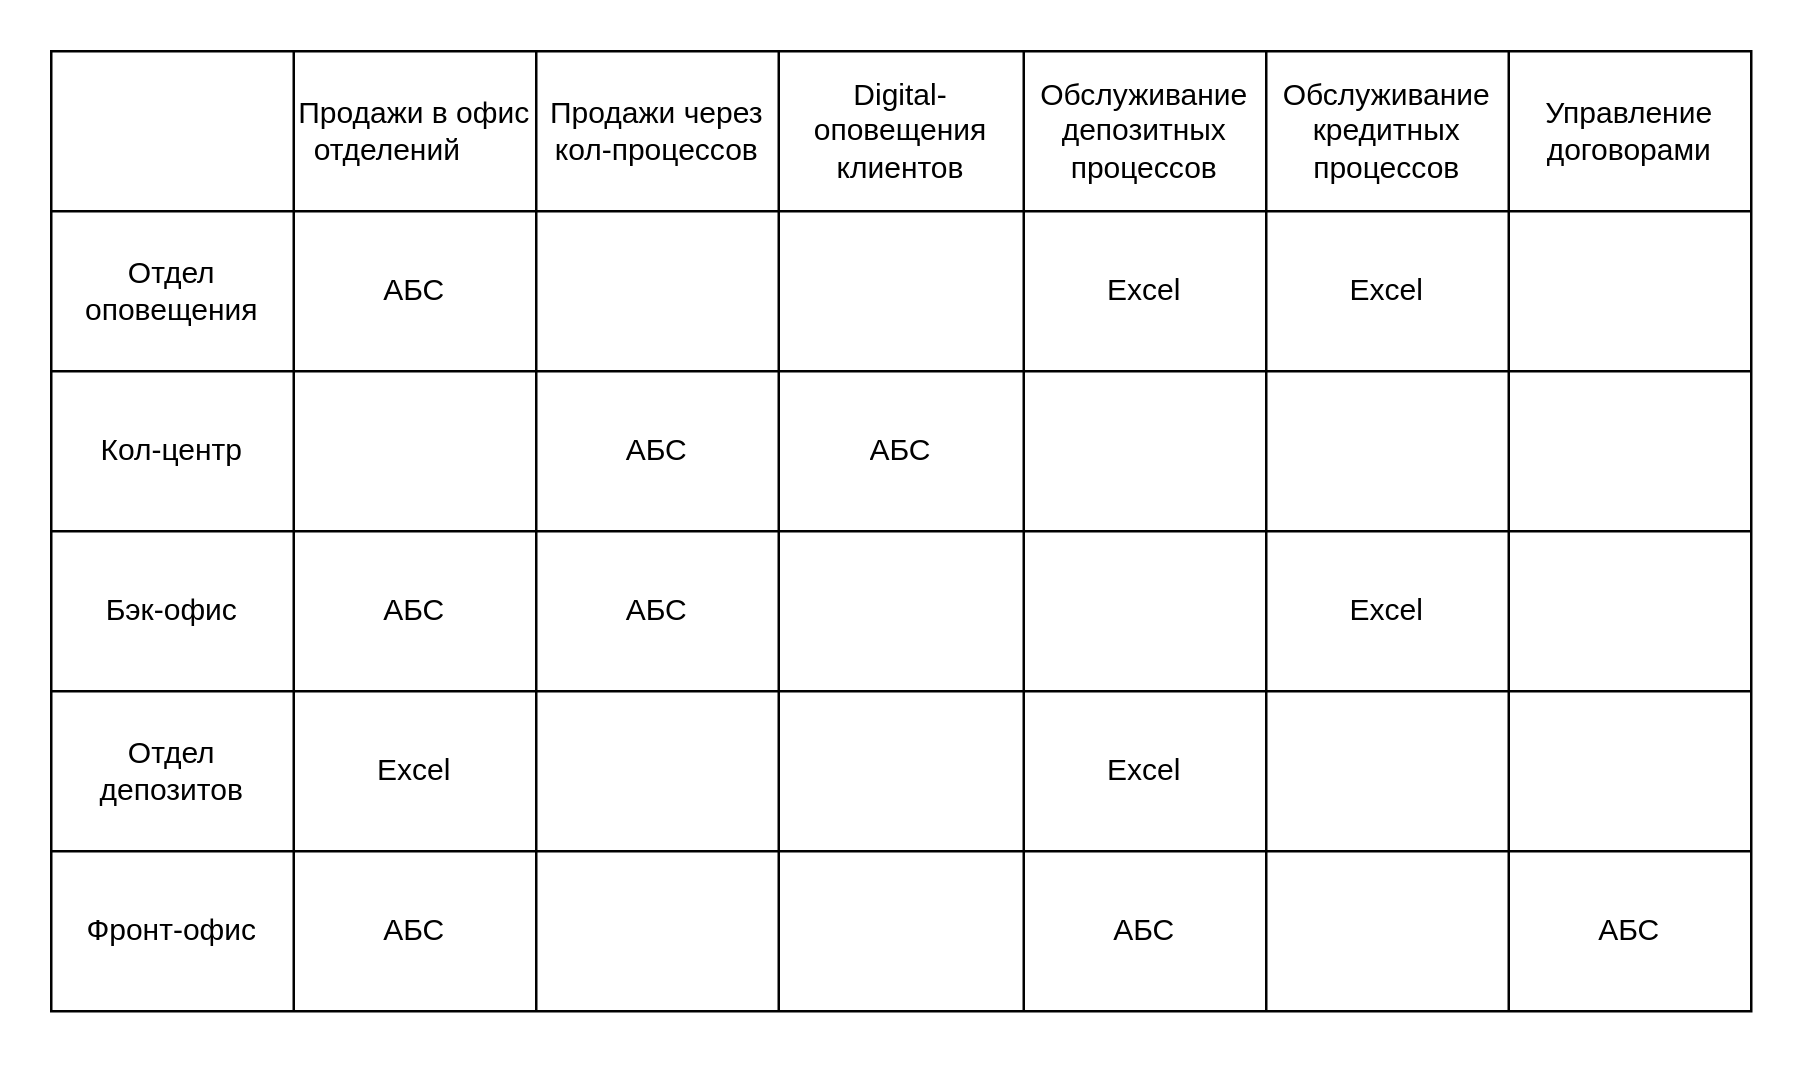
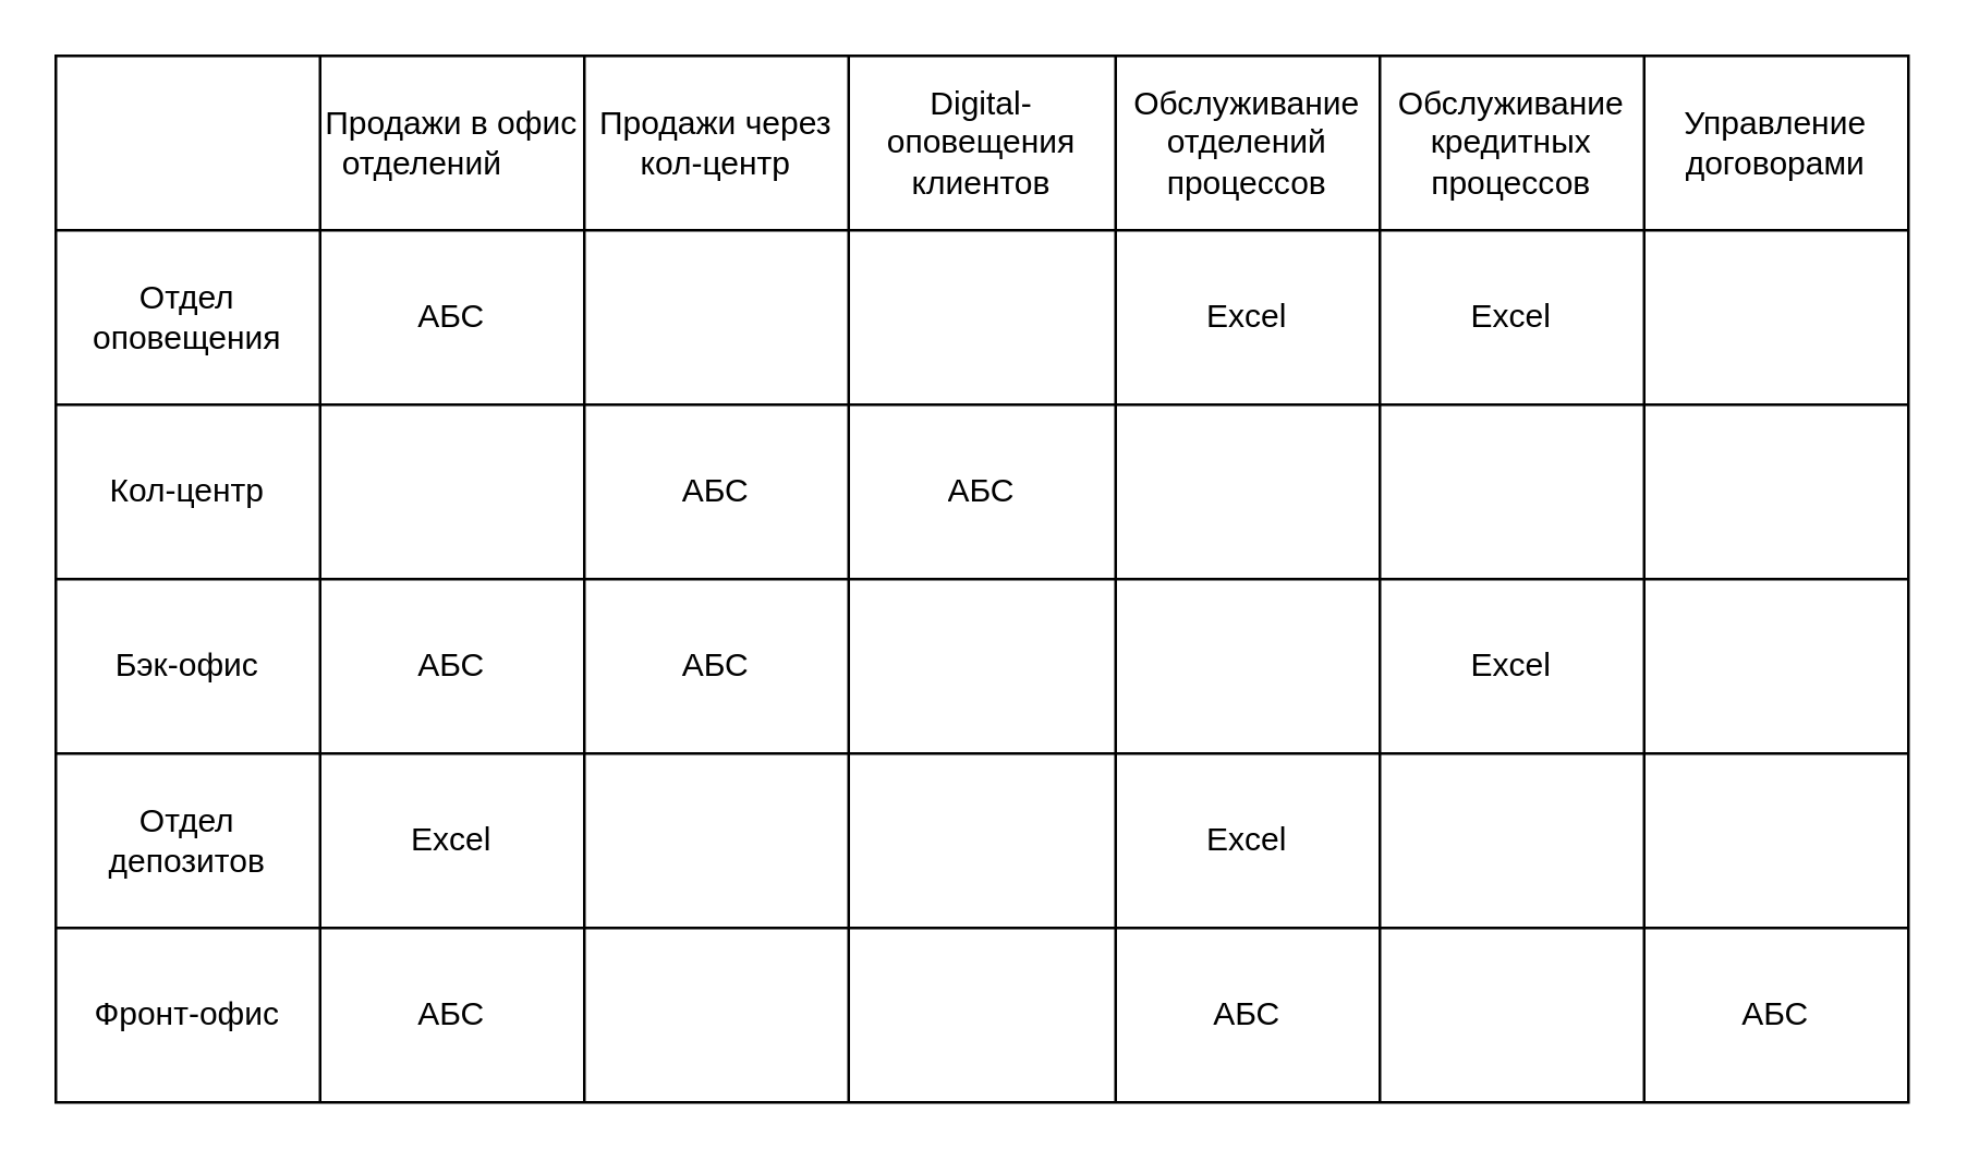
  <mxCell id="0" />
  <mxCell id="1" parent="0" />
  <mxCell id="2" value="" style="shape=table;startSize=0;container=1;collapsible=0;childLayout=tableLayout;" parent="1" vertex="1"><mxGeometry x="20" y="20" width="680" height="384" as="geometry" /></mxCell>
  <mxCell id="3" value="" style="shape=tableRow;horizontal=0;startSize=0;swimlaneHead=0;swimlaneBody=0;strokeColor=inherit;top=0;left=0;bottom=0;right=0;collapsible=0;dropTarget=0;fillColor=none;points=[[0,0.5],[1,0.5]];portConstraint=eastwest;" parent="2" vertex="1"><mxGeometry width="680" height="64" as="geometry" /></mxCell>
  <mxCell id="4" value="" style="shape=partialRectangle;html=1;whiteSpace=wrap;connectable=0;strokeColor=inherit;overflow=hidden;fillColor=none;top=0;left=0;bottom=0;right=0;pointerEvents=1;" parent="3" vertex="1"><mxGeometry width="97" height="64" as="geometry"><mxRectangle width="97" height="64" as="alternateBounds" /></mxGeometry></mxCell>
  <mxCell id="5" value="Продажи в офис отделений&lt;span style=&quot;white-space: pre;&quot;&gt;&#09;&lt;/span&gt;" style="shape=partialRectangle;html=1;whiteSpace=wrap;connectable=0;strokeColor=inherit;overflow=hidden;fillColor=none;top=0;left=0;bottom=0;right=0;pointerEvents=1;" parent="3" vertex="1"><mxGeometry x="97" width="97" height="64" as="geometry"><mxRectangle width="97" height="64" as="alternateBounds" /></mxGeometry></mxCell>
- <mxCell id="6" value="Продажи через кол-процессов" style="shape=partialRectangle;html=1;whiteSpace=wrap;connectable=0;strokeColor=inherit;overflow=hidden;fillColor=none;top=0;left=0;bottom=0;right=0;pointerEvents=1;" parent="3" vertex="1"><mxGeometry x="194" width="97" height="64" as="geometry"><mxRectangle width="97" height="64" as="alternateBounds" /></mxGeometry></mxCell>
+ <mxCell id="6" value="Продажи через кол-центр" style="shape=partialRectangle;html=1;whiteSpace=wrap;connectable=0;strokeColor=inherit;overflow=hidden;fillColor=none;top=0;left=0;bottom=0;right=0;pointerEvents=1;" parent="3" vertex="1"><mxGeometry x="194" width="97" height="64" as="geometry"><mxRectangle width="97" height="64" as="alternateBounds" /></mxGeometry></mxCell>
  <mxCell id="7" value="Digital-оповещения клиентов" style="shape=partialRectangle;html=1;whiteSpace=wrap;connectable=0;strokeColor=inherit;overflow=hidden;fillColor=none;top=0;left=0;bottom=0;right=0;pointerEvents=1;" parent="3" vertex="1"><mxGeometry x="291" width="98" height="64" as="geometry"><mxRectangle width="98" height="64" as="alternateBounds" /></mxGeometry></mxCell>
- <mxCell id="8" value="Обслуживание депозитных процессов" style="shape=partialRectangle;html=1;whiteSpace=wrap;connectable=0;strokeColor=inherit;overflow=hidden;fillColor=none;top=0;left=0;bottom=0;right=0;pointerEvents=1;" parent="3" vertex="1"><mxGeometry x="389" width="97" height="64" as="geometry"><mxRectangle width="97" height="64" as="alternateBounds" /></mxGeometry></mxCell>
+ <mxCell id="8" value="Обслуживание отделений процессов" style="shape=partialRectangle;html=1;whiteSpace=wrap;connectable=0;strokeColor=inherit;overflow=hidden;fillColor=none;top=0;left=0;bottom=0;right=0;pointerEvents=1;" parent="3" vertex="1"><mxGeometry x="389" width="97" height="64" as="geometry"><mxRectangle width="97" height="64" as="alternateBounds" /></mxGeometry></mxCell>
  <mxCell id="9" value="Обслуживание кредитных процессов" style="shape=partialRectangle;html=1;whiteSpace=wrap;connectable=0;strokeColor=inherit;overflow=hidden;fillColor=none;top=0;left=0;bottom=0;right=0;pointerEvents=1;" parent="3" vertex="1"><mxGeometry x="486" width="97" height="64" as="geometry"><mxRectangle width="97" height="64" as="alternateBounds" /></mxGeometry></mxCell>
  <mxCell id="10" value="Управление договорами" style="shape=partialRectangle;html=1;whiteSpace=wrap;connectable=0;strokeColor=inherit;overflow=hidden;fillColor=none;top=0;left=0;bottom=0;right=0;pointerEvents=1;" parent="3" vertex="1"><mxGeometry x="583" width="97" height="64" as="geometry"><mxRectangle width="97" height="64" as="alternateBounds" /></mxGeometry></mxCell>
  <mxCell id="11" value="" style="shape=tableRow;horizontal=0;startSize=0;swimlaneHead=0;swimlaneBody=0;strokeColor=inherit;top=0;left=0;bottom=0;right=0;collapsible=0;dropTarget=0;fillColor=none;points=[[0,0.5],[1,0.5]];portConstraint=eastwest;" parent="2" vertex="1"><mxGeometry y="64" width="680" height="64" as="geometry" /></mxCell>
  <mxCell id="12" value="Отдел оповещения" style="shape=partialRectangle;html=1;whiteSpace=wrap;connectable=0;strokeColor=inherit;overflow=hidden;fillColor=none;top=0;left=0;bottom=0;right=0;pointerEvents=1;" parent="11" vertex="1"><mxGeometry width="97" height="64" as="geometry"><mxRectangle width="97" height="64" as="alternateBounds" /></mxGeometry></mxCell>
  <mxCell id="13" value="АБС" style="shape=partialRectangle;html=1;whiteSpace=wrap;connectable=0;strokeColor=inherit;overflow=hidden;fillColor=none;top=0;left=0;bottom=0;right=0;pointerEvents=1;" parent="11" vertex="1"><mxGeometry x="97" width="97" height="64" as="geometry"><mxRectangle width="97" height="64" as="alternateBounds" /></mxGeometry></mxCell>
  <mxCell id="14" value="" style="shape=partialRectangle;html=1;whiteSpace=wrap;connectable=0;strokeColor=inherit;overflow=hidden;fillColor=none;top=0;left=0;bottom=0;right=0;pointerEvents=1;" parent="11" vertex="1"><mxGeometry x="194" width="97" height="64" as="geometry"><mxRectangle width="97" height="64" as="alternateBounds" /></mxGeometry></mxCell>
  <mxCell id="15" value="" style="shape=partialRectangle;html=1;whiteSpace=wrap;connectable=0;strokeColor=inherit;overflow=hidden;fillColor=none;top=0;left=0;bottom=0;right=0;pointerEvents=1;" parent="11" vertex="1"><mxGeometry x="291" width="98" height="64" as="geometry"><mxRectangle width="98" height="64" as="alternateBounds" /></mxGeometry></mxCell>
  <mxCell id="16" value="Excel" style="shape=partialRectangle;html=1;whiteSpace=wrap;connectable=0;strokeColor=inherit;overflow=hidden;fillColor=none;top=0;left=0;bottom=0;right=0;pointerEvents=1;" parent="11" vertex="1"><mxGeometry x="389" width="97" height="64" as="geometry"><mxRectangle width="97" height="64" as="alternateBounds" /></mxGeometry></mxCell>
  <mxCell id="17" value="Excel" style="shape=partialRectangle;html=1;whiteSpace=wrap;connectable=0;strokeColor=inherit;overflow=hidden;fillColor=none;top=0;left=0;bottom=0;right=0;pointerEvents=1;" parent="11" vertex="1"><mxGeometry x="486" width="97" height="64" as="geometry"><mxRectangle width="97" height="64" as="alternateBounds" /></mxGeometry></mxCell>
  <mxCell id="18" value="" style="shape=partialRectangle;html=1;whiteSpace=wrap;connectable=0;strokeColor=inherit;overflow=hidden;fillColor=none;top=0;left=0;bottom=0;right=0;pointerEvents=1;" parent="11" vertex="1"><mxGeometry x="583" width="97" height="64" as="geometry"><mxRectangle width="97" height="64" as="alternateBounds" /></mxGeometry></mxCell>
  <mxCell id="19" value="" style="shape=tableRow;horizontal=0;startSize=0;swimlaneHead=0;swimlaneBody=0;strokeColor=inherit;top=0;left=0;bottom=0;right=0;collapsible=0;dropTarget=0;fillColor=none;points=[[0,0.5],[1,0.5]];portConstraint=eastwest;" parent="2" vertex="1"><mxGeometry y="128" width="680" height="64" as="geometry" /></mxCell>
  <mxCell id="20" value="Кол-центр" style="shape=partialRectangle;html=1;whiteSpace=wrap;connectable=0;strokeColor=inherit;overflow=hidden;fillColor=none;top=0;left=0;bottom=0;right=0;pointerEvents=1;" parent="19" vertex="1"><mxGeometry width="97" height="64" as="geometry"><mxRectangle width="97" height="64" as="alternateBounds" /></mxGeometry></mxCell>
  <mxCell id="21" value="" style="shape=partialRectangle;html=1;whiteSpace=wrap;connectable=0;strokeColor=inherit;overflow=hidden;fillColor=none;top=0;left=0;bottom=0;right=0;pointerEvents=1;" parent="19" vertex="1"><mxGeometry x="97" width="97" height="64" as="geometry"><mxRectangle width="97" height="64" as="alternateBounds" /></mxGeometry></mxCell>
  <mxCell id="22" value="АБС" style="shape=partialRectangle;html=1;whiteSpace=wrap;connectable=0;strokeColor=inherit;overflow=hidden;fillColor=none;top=0;left=0;bottom=0;right=0;pointerEvents=1;" parent="19" vertex="1"><mxGeometry x="194" width="97" height="64" as="geometry"><mxRectangle width="97" height="64" as="alternateBounds" /></mxGeometry></mxCell>
  <mxCell id="23" value="АБС" style="shape=partialRectangle;html=1;whiteSpace=wrap;connectable=0;strokeColor=inherit;overflow=hidden;fillColor=none;top=0;left=0;bottom=0;right=0;pointerEvents=1;" parent="19" vertex="1"><mxGeometry x="291" width="98" height="64" as="geometry"><mxRectangle width="98" height="64" as="alternateBounds" /></mxGeometry></mxCell>
  <mxCell id="24" value="" style="shape=partialRectangle;html=1;whiteSpace=wrap;connectable=0;strokeColor=inherit;overflow=hidden;fillColor=none;top=0;left=0;bottom=0;right=0;pointerEvents=1;" parent="19" vertex="1"><mxGeometry x="389" width="97" height="64" as="geometry"><mxRectangle width="97" height="64" as="alternateBounds" /></mxGeometry></mxCell>
  <mxCell id="25" value="" style="shape=partialRectangle;html=1;whiteSpace=wrap;connectable=0;strokeColor=inherit;overflow=hidden;fillColor=none;top=0;left=0;bottom=0;right=0;pointerEvents=1;" parent="19" vertex="1"><mxGeometry x="486" width="97" height="64" as="geometry"><mxRectangle width="97" height="64" as="alternateBounds" /></mxGeometry></mxCell>
  <mxCell id="26" value="" style="shape=partialRectangle;html=1;whiteSpace=wrap;connectable=0;strokeColor=inherit;overflow=hidden;fillColor=none;top=0;left=0;bottom=0;right=0;pointerEvents=1;" parent="19" vertex="1"><mxGeometry x="583" width="97" height="64" as="geometry"><mxRectangle width="97" height="64" as="alternateBounds" /></mxGeometry></mxCell>
  <mxCell id="27" value="" style="shape=tableRow;horizontal=0;startSize=0;swimlaneHead=0;swimlaneBody=0;strokeColor=inherit;top=0;left=0;bottom=0;right=0;collapsible=0;dropTarget=0;fillColor=none;points=[[0,0.5],[1,0.5]];portConstraint=eastwest;" parent="2" vertex="1"><mxGeometry y="192" width="680" height="64" as="geometry" /></mxCell>
  <mxCell id="28" value="Бэк-офис" style="shape=partialRectangle;html=1;whiteSpace=wrap;connectable=0;strokeColor=inherit;overflow=hidden;fillColor=none;top=0;left=0;bottom=0;right=0;pointerEvents=1;" parent="27" vertex="1"><mxGeometry width="97" height="64" as="geometry"><mxRectangle width="97" height="64" as="alternateBounds" /></mxGeometry></mxCell>
  <mxCell id="29" value="АБС" style="shape=partialRectangle;html=1;whiteSpace=wrap;connectable=0;strokeColor=inherit;overflow=hidden;fillColor=none;top=0;left=0;bottom=0;right=0;pointerEvents=1;" parent="27" vertex="1"><mxGeometry x="97" width="97" height="64" as="geometry"><mxRectangle width="97" height="64" as="alternateBounds" /></mxGeometry></mxCell>
  <mxCell id="30" value="АБС" style="shape=partialRectangle;html=1;whiteSpace=wrap;connectable=0;strokeColor=inherit;overflow=hidden;fillColor=none;top=0;left=0;bottom=0;right=0;pointerEvents=1;" parent="27" vertex="1"><mxGeometry x="194" width="97" height="64" as="geometry"><mxRectangle width="97" height="64" as="alternateBounds" /></mxGeometry></mxCell>
  <mxCell id="31" value="" style="shape=partialRectangle;html=1;whiteSpace=wrap;connectable=0;strokeColor=inherit;overflow=hidden;fillColor=none;top=0;left=0;bottom=0;right=0;pointerEvents=1;" parent="27" vertex="1"><mxGeometry x="291" width="98" height="64" as="geometry"><mxRectangle width="98" height="64" as="alternateBounds" /></mxGeometry></mxCell>
  <mxCell id="32" value="" style="shape=partialRectangle;html=1;whiteSpace=wrap;connectable=0;strokeColor=inherit;overflow=hidden;fillColor=none;top=0;left=0;bottom=0;right=0;pointerEvents=1;" parent="27" vertex="1"><mxGeometry x="389" width="97" height="64" as="geometry"><mxRectangle width="97" height="64" as="alternateBounds" /></mxGeometry></mxCell>
  <mxCell id="33" value="Excel" style="shape=partialRectangle;html=1;whiteSpace=wrap;connectable=0;strokeColor=inherit;overflow=hidden;fillColor=none;top=0;left=0;bottom=0;right=0;pointerEvents=1;" parent="27" vertex="1"><mxGeometry x="486" width="97" height="64" as="geometry"><mxRectangle width="97" height="64" as="alternateBounds" /></mxGeometry></mxCell>
  <mxCell id="34" value="" style="shape=partialRectangle;html=1;whiteSpace=wrap;connectable=0;strokeColor=inherit;overflow=hidden;fillColor=none;top=0;left=0;bottom=0;right=0;pointerEvents=1;" parent="27" vertex="1"><mxGeometry x="583" width="97" height="64" as="geometry"><mxRectangle width="97" height="64" as="alternateBounds" /></mxGeometry></mxCell>
  <mxCell id="35" value="" style="shape=tableRow;horizontal=0;startSize=0;swimlaneHead=0;swimlaneBody=0;strokeColor=inherit;top=0;left=0;bottom=0;right=0;collapsible=0;dropTarget=0;fillColor=none;points=[[0,0.5],[1,0.5]];portConstraint=eastwest;" parent="2" vertex="1"><mxGeometry y="256" width="680" height="64" as="geometry" /></mxCell>
  <mxCell id="36" value="Отдел депозитов" style="shape=partialRectangle;html=1;whiteSpace=wrap;connectable=0;strokeColor=inherit;overflow=hidden;fillColor=none;top=0;left=0;bottom=0;right=0;pointerEvents=1;" parent="35" vertex="1"><mxGeometry width="97" height="64" as="geometry"><mxRectangle width="97" height="64" as="alternateBounds" /></mxGeometry></mxCell>
  <mxCell id="37" value="Excel" style="shape=partialRectangle;html=1;whiteSpace=wrap;connectable=0;strokeColor=inherit;overflow=hidden;fillColor=none;top=0;left=0;bottom=0;right=0;pointerEvents=1;" parent="35" vertex="1"><mxGeometry x="97" width="97" height="64" as="geometry"><mxRectangle width="97" height="64" as="alternateBounds" /></mxGeometry></mxCell>
  <mxCell id="38" value="" style="shape=partialRectangle;html=1;whiteSpace=wrap;connectable=0;strokeColor=inherit;overflow=hidden;fillColor=none;top=0;left=0;bottom=0;right=0;pointerEvents=1;" parent="35" vertex="1"><mxGeometry x="194" width="97" height="64" as="geometry"><mxRectangle width="97" height="64" as="alternateBounds" /></mxGeometry></mxCell>
  <mxCell id="39" value="" style="shape=partialRectangle;html=1;whiteSpace=wrap;connectable=0;strokeColor=inherit;overflow=hidden;fillColor=none;top=0;left=0;bottom=0;right=0;pointerEvents=1;" parent="35" vertex="1"><mxGeometry x="291" width="98" height="64" as="geometry"><mxRectangle width="98" height="64" as="alternateBounds" /></mxGeometry></mxCell>
  <mxCell id="40" value="Excel" style="shape=partialRectangle;html=1;whiteSpace=wrap;connectable=0;strokeColor=inherit;overflow=hidden;fillColor=none;top=0;left=0;bottom=0;right=0;pointerEvents=1;" parent="35" vertex="1"><mxGeometry x="389" width="97" height="64" as="geometry"><mxRectangle width="97" height="64" as="alternateBounds" /></mxGeometry></mxCell>
  <mxCell id="41" value="" style="shape=partialRectangle;html=1;whiteSpace=wrap;connectable=0;strokeColor=inherit;overflow=hidden;fillColor=none;top=0;left=0;bottom=0;right=0;pointerEvents=1;" parent="35" vertex="1"><mxGeometry x="486" width="97" height="64" as="geometry"><mxRectangle width="97" height="64" as="alternateBounds" /></mxGeometry></mxCell>
  <mxCell id="42" value="" style="shape=partialRectangle;html=1;whiteSpace=wrap;connectable=0;strokeColor=inherit;overflow=hidden;fillColor=none;top=0;left=0;bottom=0;right=0;pointerEvents=1;" parent="35" vertex="1"><mxGeometry x="583" width="97" height="64" as="geometry"><mxRectangle width="97" height="64" as="alternateBounds" /></mxGeometry></mxCell>
  <mxCell id="43" style="shape=tableRow;horizontal=0;startSize=0;swimlaneHead=0;swimlaneBody=0;strokeColor=inherit;top=0;left=0;bottom=0;right=0;collapsible=0;dropTarget=0;fillColor=none;points=[[0,0.5],[1,0.5]];portConstraint=eastwest;" parent="2" vertex="1"><mxGeometry y="320" width="680" height="64" as="geometry" /></mxCell>
  <mxCell id="44" value="Фронт-офис" style="shape=partialRectangle;html=1;whiteSpace=wrap;connectable=0;strokeColor=inherit;overflow=hidden;fillColor=none;top=0;left=0;bottom=0;right=0;pointerEvents=1;" parent="43" vertex="1"><mxGeometry width="97" height="64" as="geometry"><mxRectangle width="97" height="64" as="alternateBounds" /></mxGeometry></mxCell>
  <mxCell id="45" value="АБС" style="shape=partialRectangle;html=1;whiteSpace=wrap;connectable=0;strokeColor=inherit;overflow=hidden;fillColor=none;top=0;left=0;bottom=0;right=0;pointerEvents=1;" parent="43" vertex="1"><mxGeometry x="97" width="97" height="64" as="geometry"><mxRectangle width="97" height="64" as="alternateBounds" /></mxGeometry></mxCell>
  <mxCell id="46" style="shape=partialRectangle;html=1;whiteSpace=wrap;connectable=0;strokeColor=inherit;overflow=hidden;fillColor=none;top=0;left=0;bottom=0;right=0;pointerEvents=1;" parent="43" vertex="1"><mxGeometry x="194" width="97" height="64" as="geometry"><mxRectangle width="97" height="64" as="alternateBounds" /></mxGeometry></mxCell>
  <mxCell id="47" style="shape=partialRectangle;html=1;whiteSpace=wrap;connectable=0;strokeColor=inherit;overflow=hidden;fillColor=none;top=0;left=0;bottom=0;right=0;pointerEvents=1;" parent="43" vertex="1"><mxGeometry x="291" width="98" height="64" as="geometry"><mxRectangle width="98" height="64" as="alternateBounds" /></mxGeometry></mxCell>
  <mxCell id="48" value="АБС" style="shape=partialRectangle;html=1;whiteSpace=wrap;connectable=0;strokeColor=inherit;overflow=hidden;fillColor=none;top=0;left=0;bottom=0;right=0;pointerEvents=1;" parent="43" vertex="1"><mxGeometry x="389" width="97" height="64" as="geometry"><mxRectangle width="97" height="64" as="alternateBounds" /></mxGeometry></mxCell>
  <mxCell id="49" style="shape=partialRectangle;html=1;whiteSpace=wrap;connectable=0;strokeColor=inherit;overflow=hidden;fillColor=none;top=0;left=0;bottom=0;right=0;pointerEvents=1;" parent="43" vertex="1"><mxGeometry x="486" width="97" height="64" as="geometry"><mxRectangle width="97" height="64" as="alternateBounds" /></mxGeometry></mxCell>
  <mxCell id="50" value="АБС" style="shape=partialRectangle;html=1;whiteSpace=wrap;connectable=0;strokeColor=inherit;overflow=hidden;fillColor=none;top=0;left=0;bottom=0;right=0;pointerEvents=1;" parent="43" vertex="1"><mxGeometry x="583" width="97" height="64" as="geometry"><mxRectangle width="97" height="64" as="alternateBounds" /></mxGeometry></mxCell>
